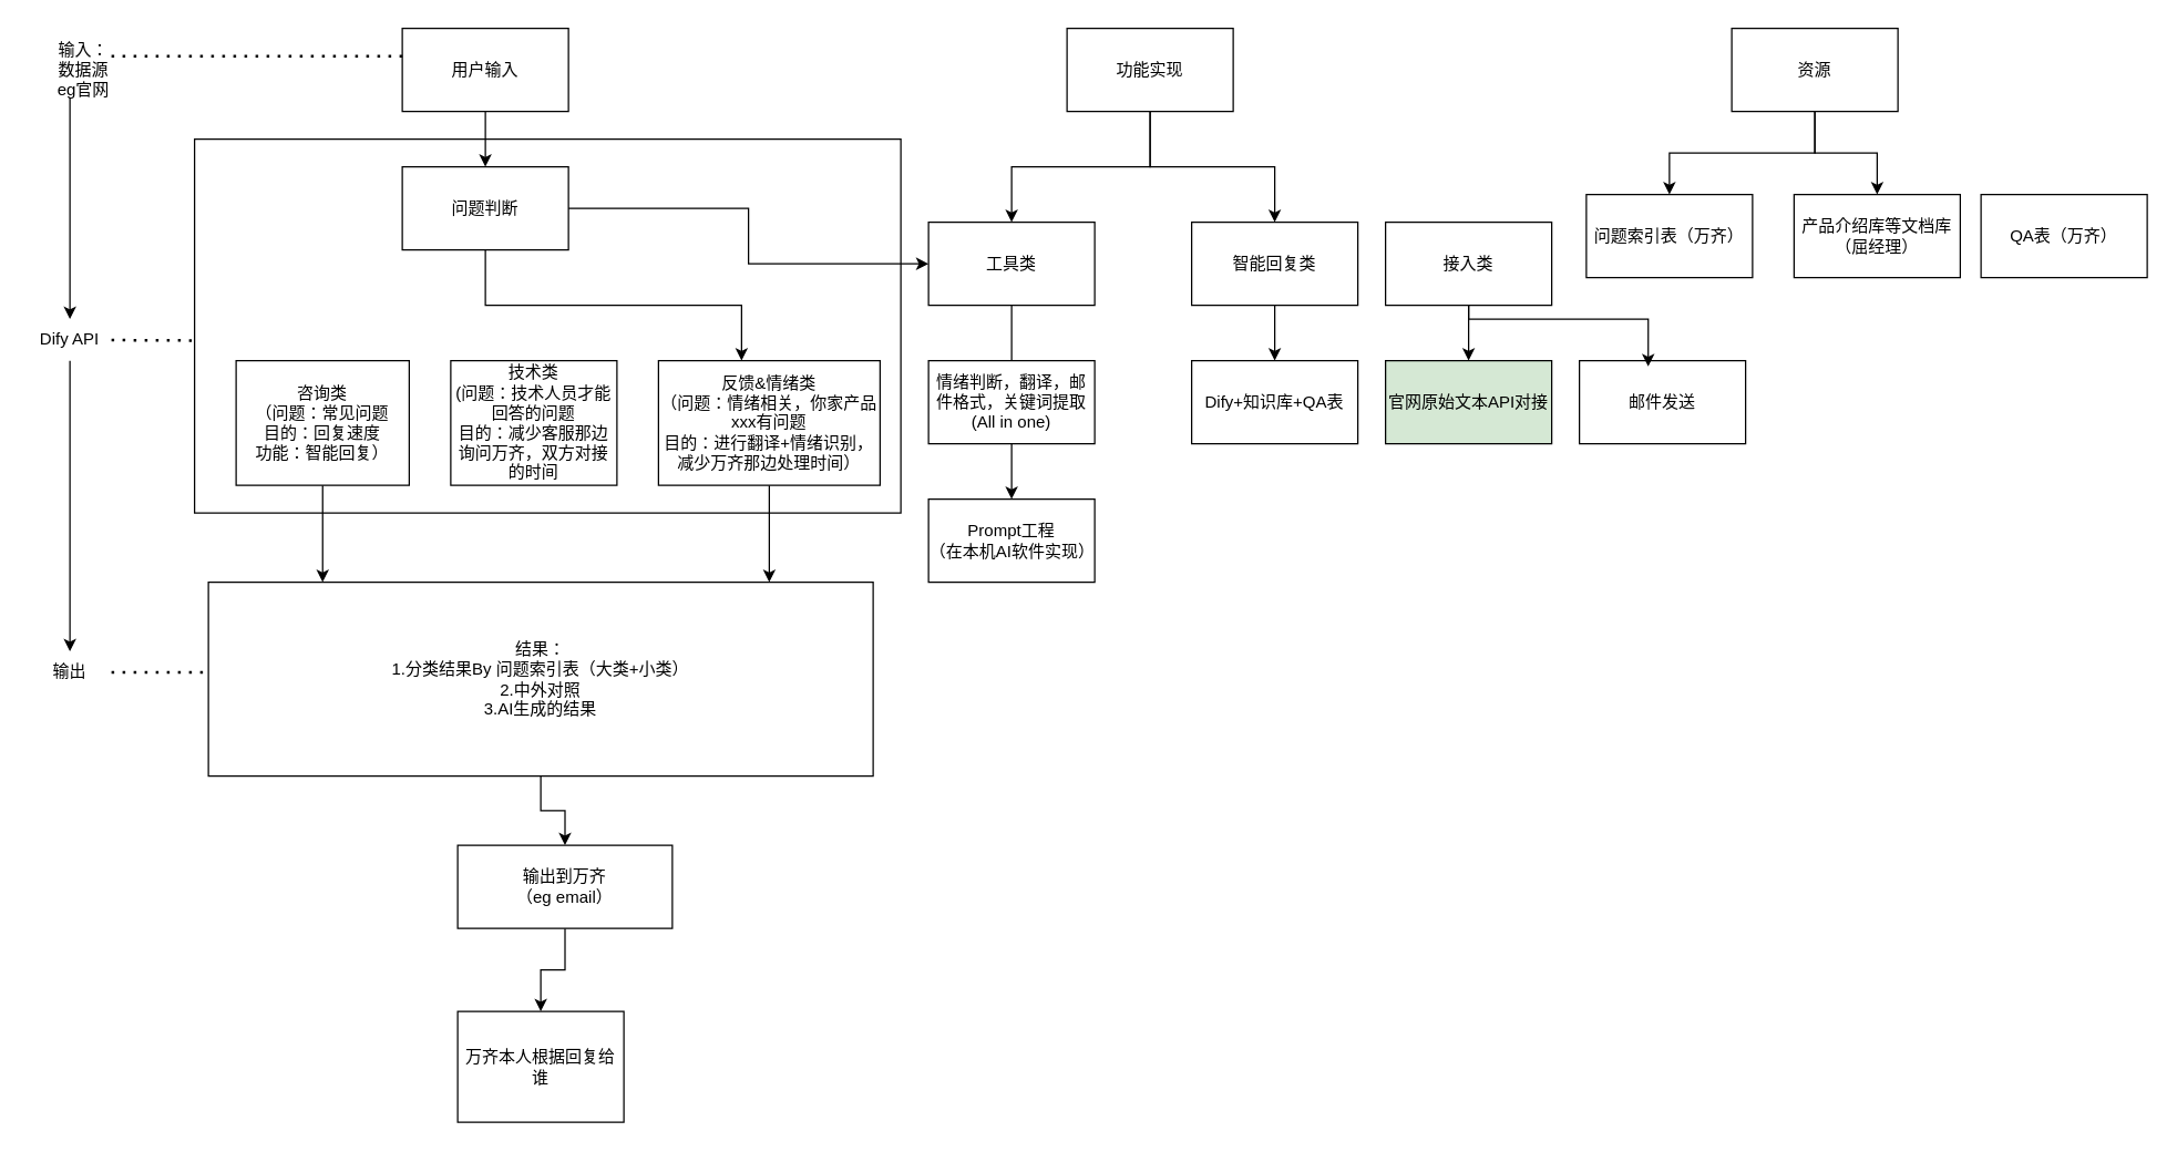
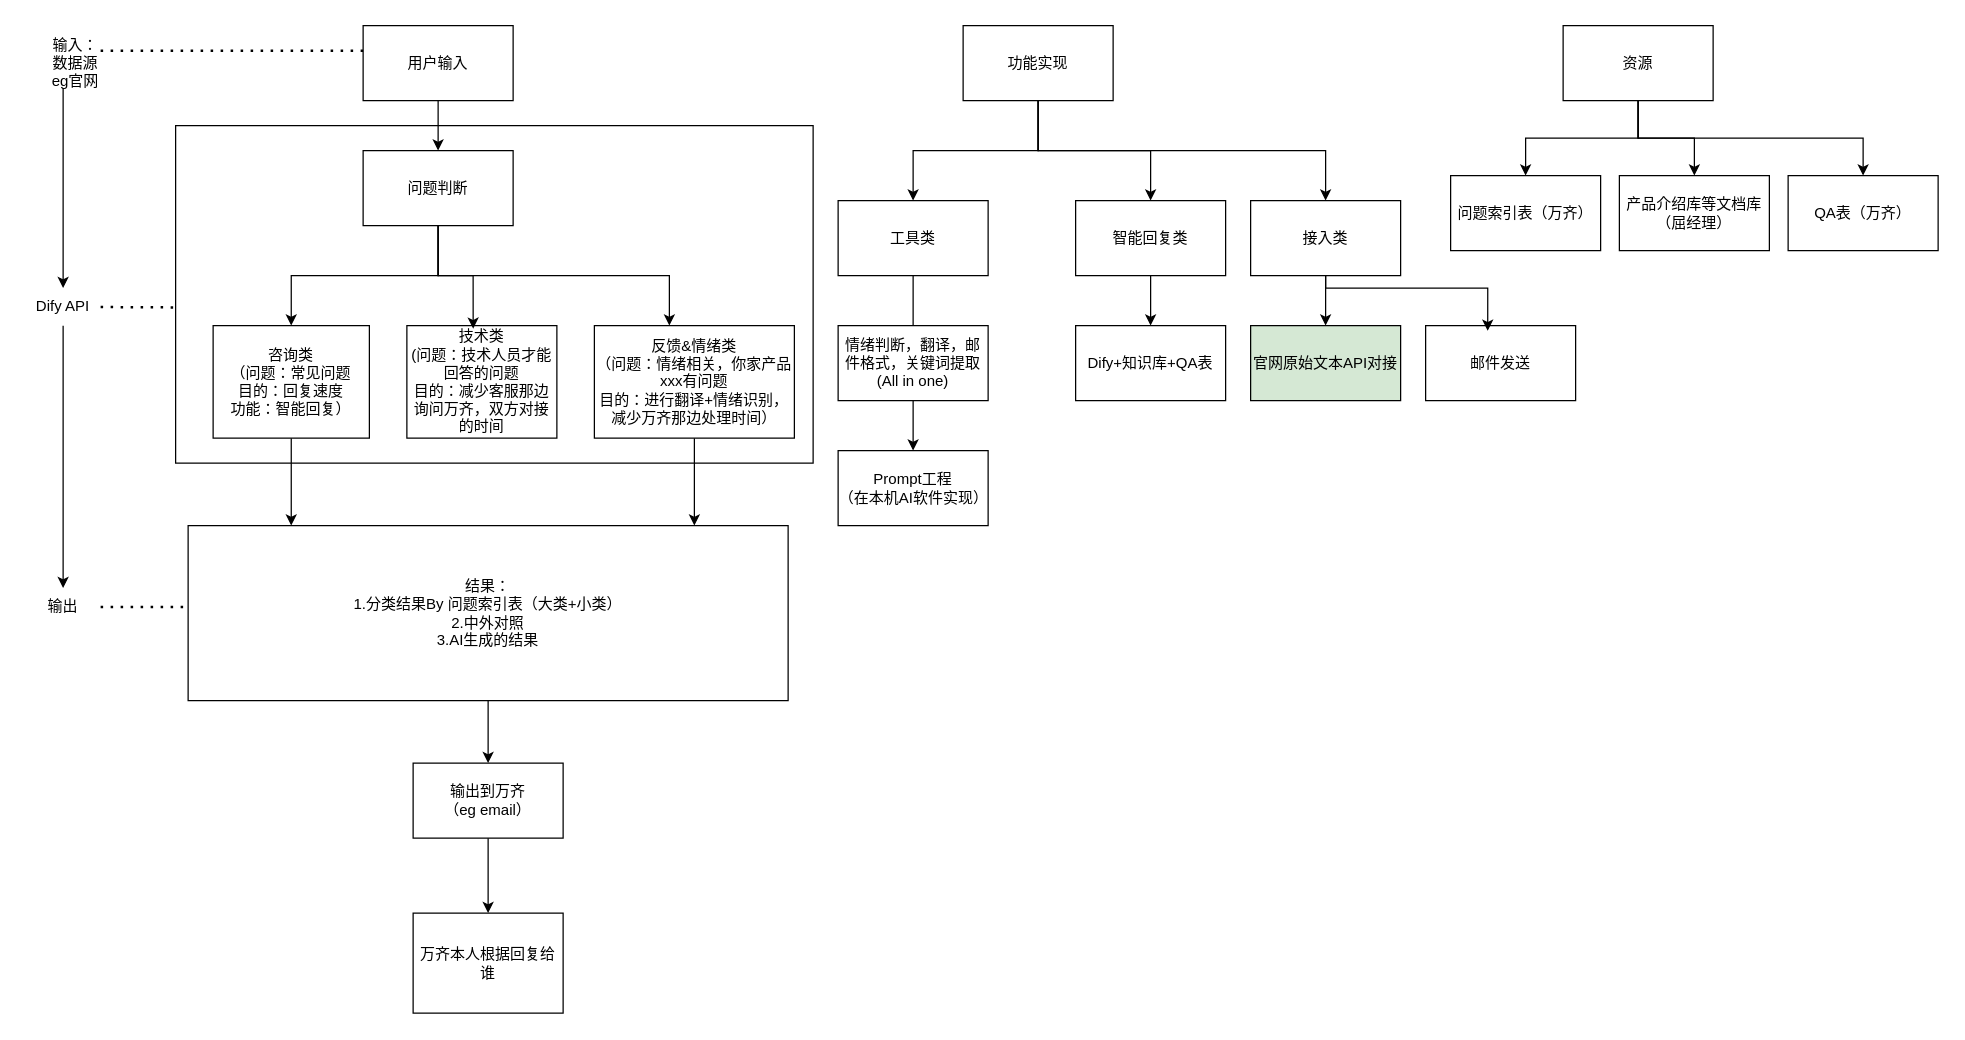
  <mxCell id="0" />
  <mxCell id="1" parent="0" />
  <mxCell id="2" value="" style="rounded=0;whiteSpace=wrap;html=1;" parent="1" vertex="1"><mxGeometry x="140" y="100" width="510" height="270" as="geometry" /></mxCell>
  <mxCell id="3" style="edgeStyle=orthogonalEdgeStyle;rounded=0;orthogonalLoop=1;jettySize=auto;html=1;entryX=0.5;entryY=0;entryDx=0;entryDy=0;" parent="1" source="4" target="7" edge="1"><mxGeometry relative="1" as="geometry" /></mxCell>
  <mxCell id="4" value="用户输入" style="rounded=0;whiteSpace=wrap;html=1;" parent="1" vertex="1"><mxGeometry x="290" y="20" width="120" height="60" as="geometry" /></mxCell>
+ <mxCell id="5" style="edgeStyle=orthogonalEdgeStyle;rounded=0;orthogonalLoop=1;jettySize=auto;html=1;" parent="1" source="7" target="9" edge="1"><mxGeometry relative="1" as="geometry" /></mxCell>
  <mxCell id="6" style="edgeStyle=orthogonalEdgeStyle;rounded=0;orthogonalLoop=1;jettySize=auto;html=1;" parent="1" source="7" target="13" edge="1"><mxGeometry relative="1" as="geometry"><Array as="points"><mxPoint x="350" y="220" /><mxPoint x="535" y="220" /></Array></mxGeometry></mxCell>
  <mxCell id="7" value="问题判断" style="rounded=0;whiteSpace=wrap;html=1;" parent="1" vertex="1"><mxGeometry x="290" y="120" width="120" height="60" as="geometry" /></mxCell>
  <mxCell id="8" style="edgeStyle=orthogonalEdgeStyle;rounded=0;orthogonalLoop=1;jettySize=auto;html=1;" parent="1" source="9" edge="1"><mxGeometry relative="1" as="geometry"><mxPoint x="232.5" y="420" as="targetPoint" /></mxGeometry></mxCell>
  <mxCell id="9" value="咨询类&lt;br&gt;（问题：常见问题&lt;div&gt;&lt;span style=&quot;background-color: transparent; color: light-dark(rgb(0, 0, 0), rgb(255, 255, 255));&quot;&gt;目的：回复速度&lt;br&gt;功能：智能回复）&lt;/span&gt;&lt;/div&gt;" style="rounded=0;whiteSpace=wrap;html=1;" parent="1" vertex="1"><mxGeometry x="170" y="260" width="125" height="90" as="geometry" /></mxCell>
  <mxCell id="10" value="技术类&lt;div&gt;(问题：技术人员才能回答的问题&lt;/div&gt;&lt;div&gt;目的：减少客服那边询问万齐，双方对接的时间&lt;br&gt;&lt;/div&gt;" style="rounded=0;whiteSpace=wrap;html=1;" parent="1" vertex="1"><mxGeometry x="325" y="260" width="120" height="90" as="geometry" /></mxCell>
- <mxCell id="11" style="edgeStyle=orthogonalEdgeStyle;rounded=0;orthogonalLoop=1;jettySize=auto;html=1;" parent="1" source="7" target="21" edge="1"><mxGeometry relative="1" as="geometry" /></mxCell>
+ <mxCell id="11" style="edgeStyle=orthogonalEdgeStyle;rounded=0;orthogonalLoop=1;jettySize=auto;html=1;entryX=0.442;entryY=0.027;entryDx=0;entryDy=0;entryPerimeter=0;" parent="1" source="7" target="10" edge="1"><mxGeometry relative="1" as="geometry" /></mxCell>
  <mxCell id="12" style="edgeStyle=orthogonalEdgeStyle;rounded=0;orthogonalLoop=1;jettySize=auto;html=1;" parent="1" source="13" edge="1"><mxGeometry relative="1" as="geometry"><mxPoint x="555" y="420" as="targetPoint" /></mxGeometry></mxCell>
  <mxCell id="13" value="反馈&amp;amp;情绪类&lt;br&gt;（问题：情绪相关，你家产品xxx有问题&lt;br&gt;目的：进行翻译+情绪识别，减少万齐那边处理时间）" style="rounded=0;whiteSpace=wrap;html=1;" parent="1" vertex="1"><mxGeometry x="475" y="260" width="160" height="90" as="geometry" /></mxCell>
  <mxCell id="14" style="edgeStyle=orthogonalEdgeStyle;rounded=0;orthogonalLoop=1;jettySize=auto;html=1;entryX=0.5;entryY=0;entryDx=0;entryDy=0;" parent="1" source="17" target="24" edge="1"><mxGeometry relative="1" as="geometry" /></mxCell>
  <mxCell id="15" style="edgeStyle=orthogonalEdgeStyle;rounded=0;orthogonalLoop=1;jettySize=auto;html=1;" parent="1" source="17" target="21" edge="1"><mxGeometry relative="1" as="geometry" /></mxCell>
+ <mxCell id="16" style="edgeStyle=orthogonalEdgeStyle;rounded=0;orthogonalLoop=1;jettySize=auto;html=1;" parent="1" source="17" target="39" edge="1"><mxGeometry relative="1" as="geometry"><Array as="points"><mxPoint x="830" y="120" /><mxPoint x="1060" y="120" /></Array></mxGeometry></mxCell>
  <mxCell id="17" value="功能实现" style="rounded=0;whiteSpace=wrap;html=1;" parent="1" vertex="1"><mxGeometry x="770" y="20" width="120" height="60" as="geometry" /></mxCell>
  <mxCell id="18" style="edgeStyle=orthogonalEdgeStyle;rounded=0;orthogonalLoop=1;jettySize=auto;html=1;entryX=0.5;entryY=0;entryDx=0;entryDy=0;" parent="1" source="19" target="22" edge="1"><mxGeometry relative="1" as="geometry" /></mxCell>
  <mxCell id="19" value="情绪判断，翻译，邮件格式，关键词提取&lt;br&gt;(All in one)" style="rounded=0;whiteSpace=wrap;html=1;" parent="1" vertex="1"><mxGeometry x="670" y="260" width="120" height="60" as="geometry" /></mxCell>
  <mxCell id="20" style="edgeStyle=orthogonalEdgeStyle;rounded=0;orthogonalLoop=1;jettySize=auto;html=1;entryX=0.5;entryY=0;entryDx=0;entryDy=0;endArrow=none;" parent="1" source="21" target="19" edge="1"><mxGeometry relative="1" as="geometry" /></mxCell>
  <mxCell id="21" value="工具类" style="rounded=0;whiteSpace=wrap;html=1;" parent="1" vertex="1"><mxGeometry x="670" y="160" width="120" height="60" as="geometry" /></mxCell>
  <mxCell id="22" value="Prompt工程&lt;br&gt;（在本机AI软件实现）" style="rounded=0;whiteSpace=wrap;html=1;" parent="1" vertex="1"><mxGeometry x="670" y="360" width="120" height="60" as="geometry" /></mxCell>
  <mxCell id="23" style="edgeStyle=orthogonalEdgeStyle;rounded=0;orthogonalLoop=1;jettySize=auto;html=1;" parent="1" source="24" target="25" edge="1"><mxGeometry relative="1" as="geometry" /></mxCell>
  <mxCell id="24" value="智能回复类" style="rounded=0;whiteSpace=wrap;html=1;" parent="1" vertex="1"><mxGeometry x="860" y="160" width="120" height="60" as="geometry" /></mxCell>
  <mxCell id="25" value="Dify+知识库+QA表" style="rounded=0;whiteSpace=wrap;html=1;" parent="1" vertex="1"><mxGeometry x="860" y="260" width="120" height="60" as="geometry" /></mxCell>
  <mxCell id="26" style="edgeStyle=orthogonalEdgeStyle;rounded=0;orthogonalLoop=1;jettySize=auto;html=1;entryX=0.5;entryY=0;entryDx=0;entryDy=0;" parent="1" source="27" target="29" edge="1"><mxGeometry relative="1" as="geometry" /></mxCell>
  <mxCell id="27" value="&lt;div&gt;结果：&lt;br&gt;1.分类结果By 问题索引表（大类+小类）&lt;/div&gt;&lt;div&gt;2.中外对照&lt;br&gt;3.AI生成的结果&lt;/div&gt;" style="rounded=0;whiteSpace=wrap;html=1;" parent="1" vertex="1"><mxGeometry x="150" y="420" width="480" height="140" as="geometry" /></mxCell>
  <mxCell id="28" style="edgeStyle=orthogonalEdgeStyle;rounded=0;orthogonalLoop=1;jettySize=auto;html=1;entryX=0.5;entryY=0;entryDx=0;entryDy=0;" parent="1" source="29" target="30" edge="1"><mxGeometry relative="1" as="geometry" /></mxCell>
- <mxCell id="29" value="输出到万齐&lt;div&gt;（eg email）&lt;/div&gt;" style="rounded=0;whiteSpace=wrap;html=1;" parent="1" vertex="1"><mxGeometry x="330" y="610" width="155" height="60" as="geometry" /></mxCell>
+ <mxCell id="29" value="输出到万齐&lt;div&gt;（eg email）&lt;/div&gt;" style="rounded=0;whiteSpace=wrap;html=1;" parent="1" vertex="1"><mxGeometry x="330" y="610" width="120" height="60" as="geometry" /></mxCell>
  <mxCell id="30" value="万齐本人根据回复给谁" style="rounded=0;whiteSpace=wrap;html=1;" parent="1" vertex="1"><mxGeometry x="330" y="730" width="120" height="80" as="geometry" /></mxCell>
  <mxCell id="31" style="edgeStyle=orthogonalEdgeStyle;rounded=0;orthogonalLoop=1;jettySize=auto;html=1;" parent="1" source="34" target="35" edge="1"><mxGeometry relative="1" as="geometry" /></mxCell>
  <mxCell id="32" style="edgeStyle=orthogonalEdgeStyle;rounded=0;orthogonalLoop=1;jettySize=auto;html=1;" parent="1" source="34" target="36" edge="1"><mxGeometry relative="1" as="geometry" /></mxCell>
+ <mxCell id="33" style="edgeStyle=orthogonalEdgeStyle;rounded=0;orthogonalLoop=1;jettySize=auto;html=1;" parent="1" source="34" target="37" edge="1"><mxGeometry relative="1" as="geometry"><Array as="points"><mxPoint x="1310" y="110" /><mxPoint x="1490" y="110" /></Array></mxGeometry></mxCell>
  <mxCell id="34" value="资源" style="rounded=0;whiteSpace=wrap;html=1;" parent="1" vertex="1"><mxGeometry x="1250" y="20" width="120" height="60" as="geometry" /></mxCell>
- <mxCell id="35" value="问题索引表（万齐）" style="rounded=0;whiteSpace=wrap;html=1;" parent="1" vertex="1"><mxGeometry x="1145" y="140" width="120" height="60" as="geometry" /></mxCell>
+ <mxCell id="35" value="问题索引表（万齐）" style="rounded=0;whiteSpace=wrap;html=1;" parent="1" vertex="1"><mxGeometry x="1160" y="140" width="120" height="60" as="geometry" /></mxCell>
  <mxCell id="36" value="产品介绍库等文档库（屈经理）" style="rounded=0;whiteSpace=wrap;html=1;" parent="1" vertex="1"><mxGeometry x="1295" y="140" width="120" height="60" as="geometry" /></mxCell>
  <mxCell id="37" value="QA表（万齐）" style="rounded=0;whiteSpace=wrap;html=1;" parent="1" vertex="1"><mxGeometry x="1430" y="140" width="120" height="60" as="geometry" /></mxCell>
  <mxCell id="38" style="edgeStyle=orthogonalEdgeStyle;rounded=0;orthogonalLoop=1;jettySize=auto;html=1;" parent="1" source="39" target="40" edge="1"><mxGeometry relative="1" as="geometry" /></mxCell>
  <mxCell id="39" value="接入类" style="rounded=0;whiteSpace=wrap;html=1;" parent="1" vertex="1"><mxGeometry x="1000" y="160" width="120" height="60" as="geometry" /></mxCell>
  <mxCell id="40" value="官网原始文本API对接" style="rounded=0;whiteSpace=wrap;html=1;fillColor=#d5e8d4;" parent="1" vertex="1"><mxGeometry x="1000" y="260" width="120" height="60" as="geometry" /></mxCell>
  <mxCell id="41" value="邮件发送" style="rounded=0;whiteSpace=wrap;html=1;" parent="1" vertex="1"><mxGeometry x="1140" y="260" width="120" height="60" as="geometry" /></mxCell>
  <mxCell id="42" style="edgeStyle=orthogonalEdgeStyle;rounded=0;orthogonalLoop=1;jettySize=auto;html=1;entryX=0.414;entryY=0.069;entryDx=0;entryDy=0;entryPerimeter=0;" parent="1" source="39" target="41" edge="1"><mxGeometry relative="1" as="geometry"><Array as="points"><mxPoint x="1060" y="230" /><mxPoint x="1190" y="230" /></Array></mxGeometry></mxCell>
  <mxCell id="43" value="" style="endArrow=none;dashed=1;html=1;dashPattern=1 3;strokeWidth=2;rounded=0;" edge="1" parent="1"><mxGeometry width="50" height="50" relative="1" as="geometry"><mxPoint x="80" y="40" as="sourcePoint" /><mxPoint x="290" y="40" as="targetPoint" /></mxGeometry></mxCell>
  <mxCell id="44" value="输入：&lt;br&gt;数据源&lt;div&gt;eg官网&lt;/div&gt;" style="text;html=1;align=center;verticalAlign=middle;whiteSpace=wrap;rounded=0;" vertex="1" parent="1"><mxGeometry x="30" y="30" width="60" height="40" as="geometry" /></mxCell>
  <mxCell id="45" style="edgeStyle=orthogonalEdgeStyle;rounded=0;orthogonalLoop=1;jettySize=auto;html=1;entryX=0.5;entryY=0;entryDx=0;entryDy=0;" edge="1" parent="1" source="46" target="49"><mxGeometry relative="1" as="geometry" /></mxCell>
  <mxCell id="46" value="Dify API" style="text;html=1;align=center;verticalAlign=middle;whiteSpace=wrap;rounded=0;" vertex="1" parent="1"><mxGeometry x="20" y="230" width="60" height="30" as="geometry" /></mxCell>
  <mxCell id="47" value="" style="endArrow=none;dashed=1;html=1;dashPattern=1 3;strokeWidth=2;rounded=0;entryX=-0.006;entryY=0.559;entryDx=0;entryDy=0;entryPerimeter=0;" edge="1" parent="1" source="46"><mxGeometry width="50" height="50" relative="1" as="geometry"><mxPoint x="83.06" y="244.5" as="sourcePoint" /><mxPoint x="140" y="245.43" as="targetPoint" /></mxGeometry></mxCell>
  <mxCell id="48" value="" style="endArrow=classic;html=1;rounded=0;" edge="1" parent="1" target="46"><mxGeometry width="50" height="50" relative="1" as="geometry"><mxPoint x="50" y="70" as="sourcePoint" /><mxPoint x="100" y="20" as="targetPoint" /></mxGeometry></mxCell>
  <mxCell id="49" value="输出" style="text;html=1;align=center;verticalAlign=middle;whiteSpace=wrap;rounded=0;" vertex="1" parent="1"><mxGeometry x="20" y="470" width="60" height="30" as="geometry" /></mxCell>
  <mxCell id="50" value="" style="endArrow=none;dashed=1;html=1;dashPattern=1 3;strokeWidth=2;rounded=0;" edge="1" parent="1" source="49"><mxGeometry width="50" height="50" relative="1" as="geometry"><mxPoint x="80" y="484.5" as="sourcePoint" /><mxPoint x="150" y="485" as="targetPoint" /></mxGeometry></mxCell>
